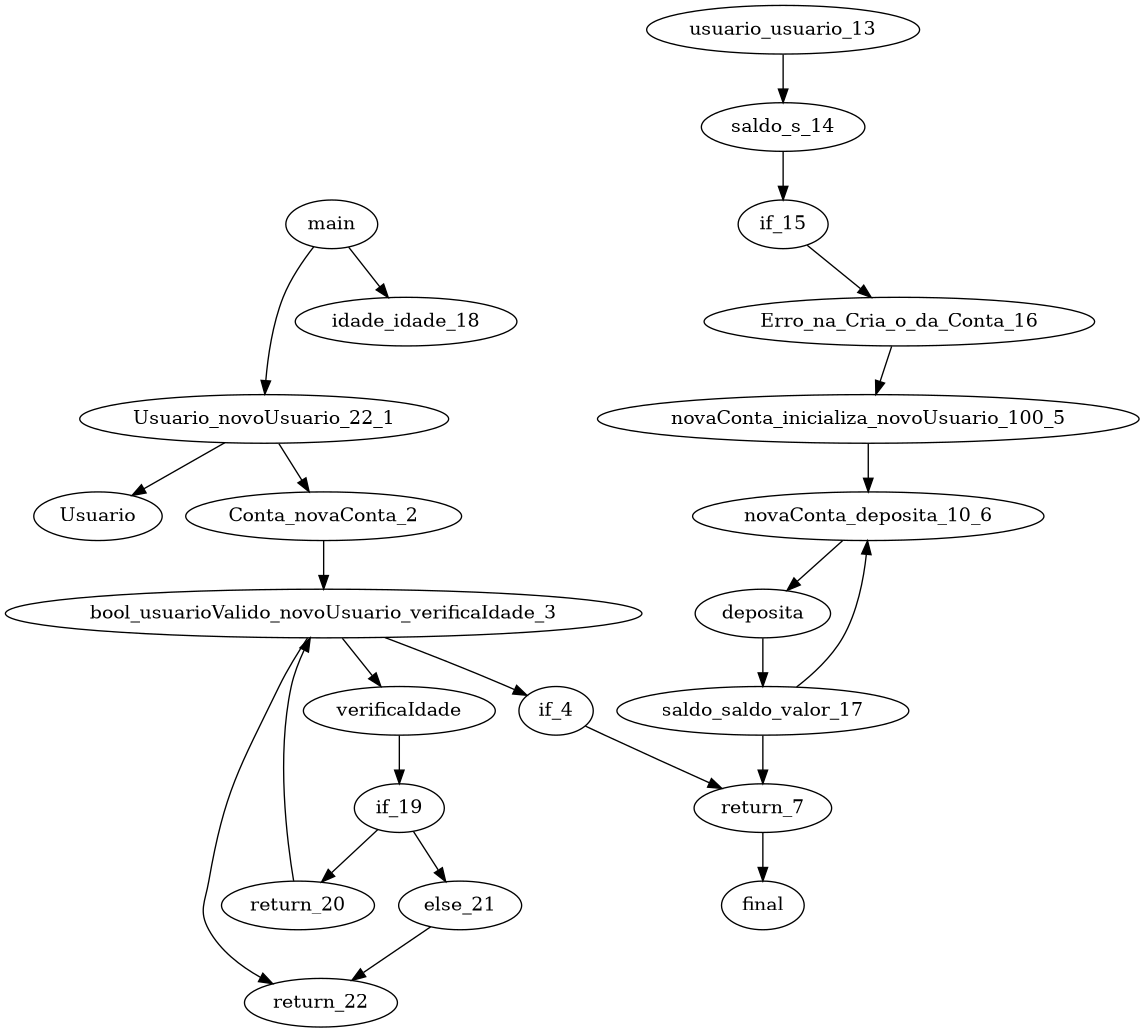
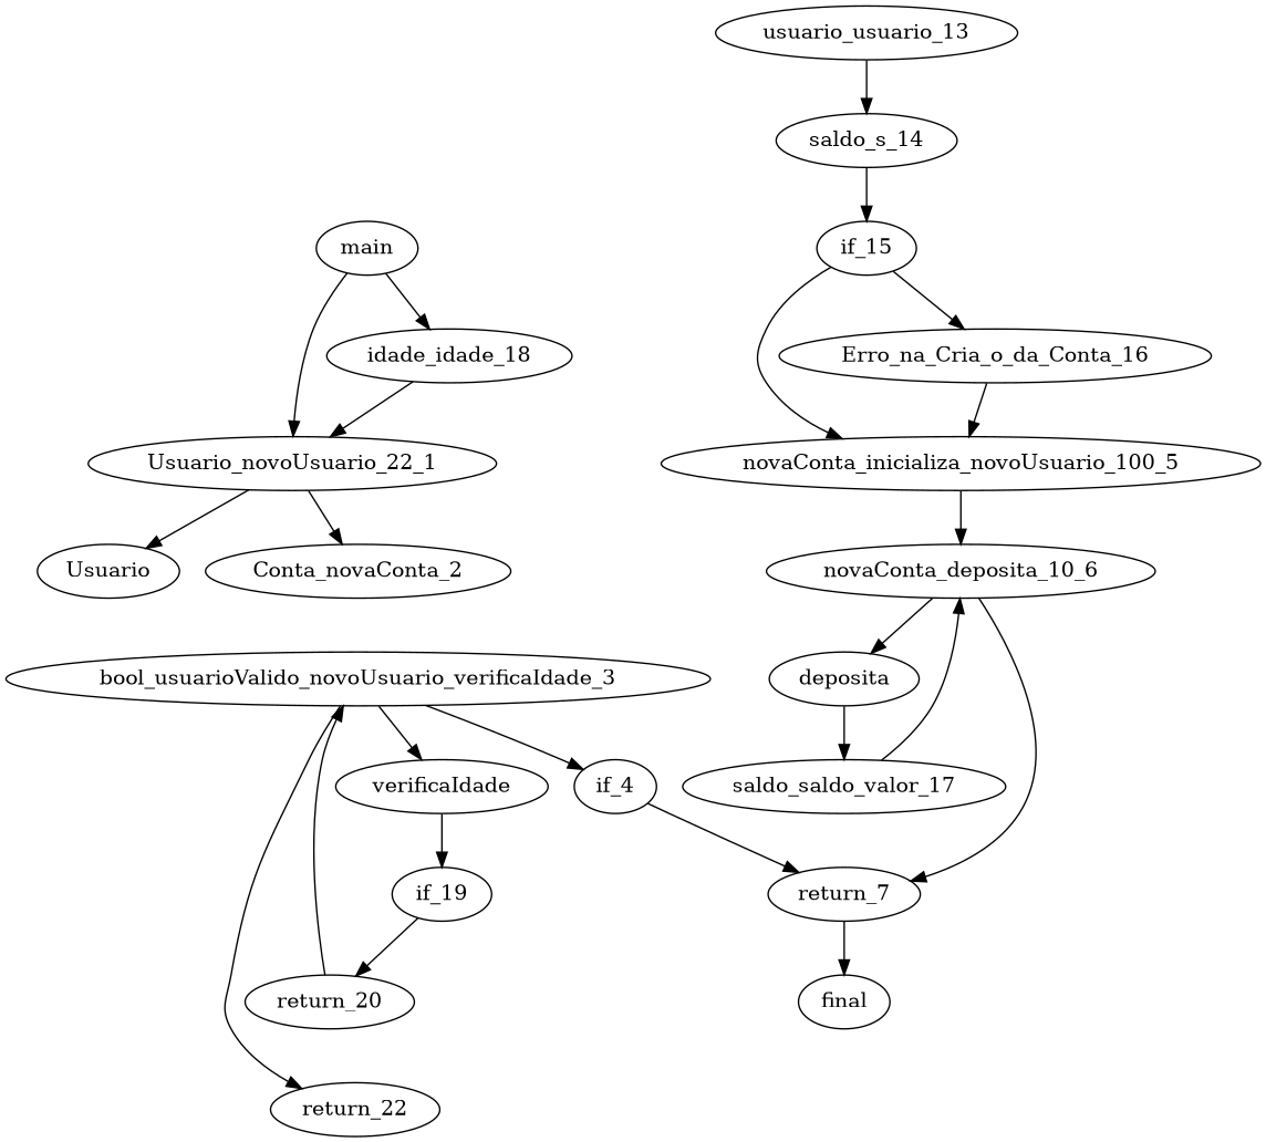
  strict digraph {
    main
    Usuario_novoUsuario_22_1
    idade_idade_18
    Conta_novaConta_2
    Usuario
    bool_usuarioValido_novoUsuario_verificaIdade_3
    if_4
    verificaIdade
    return_22
    return_7
    if_19
    novaConta_inicializa_novoUsuario_100_5
    novaConta_deposita_10_6
    final
    deposita
    saldo_saldo_valor_17
    return_20
-   else_21
    usuario_usuario_13
    saldo_s_14
    if_15
    Erro_na_Cria_o_da_Conta_16
    main -> Usuario_novoUsuario_22_1
    main -> idade_idade_18
    Usuario_novoUsuario_22_1 -> Conta_novaConta_2
    Usuario_novoUsuario_22_1 -> Usuario
-   Conta_novaConta_2 -> bool_usuarioValido_novoUsuario_verificaIdade_3
+   idade_idade_18 -> Usuario_novoUsuario_22_1
    bool_usuarioValido_novoUsuario_verificaIdade_3 -> if_4
    bool_usuarioValido_novoUsuario_verificaIdade_3 -> verificaIdade
    bool_usuarioValido_novoUsuario_verificaIdade_3 -> return_22
    if_4 -> return_7
    verificaIdade -> if_19
    return_7 -> final
    if_19 -> return_20
-   if_19 -> else_21
    novaConta_inicializa_novoUsuario_100_5 -> novaConta_deposita_10_6
-   saldo_saldo_valor_17 -> return_7
+   novaConta_deposita_10_6 -> return_7
    novaConta_deposita_10_6 -> deposita
    deposita -> saldo_saldo_valor_17
    saldo_saldo_valor_17 -> novaConta_deposita_10_6
    return_20 -> bool_usuarioValido_novoUsuario_verificaIdade_3
-   else_21 -> return_22
    usuario_usuario_13 -> saldo_s_14
    saldo_s_14 -> if_15
+   if_15 -> novaConta_inicializa_novoUsuario_100_5
    if_15 -> Erro_na_Cria_o_da_Conta_16
    Erro_na_Cria_o_da_Conta_16 -> novaConta_inicializa_novoUsuario_100_5
  }
